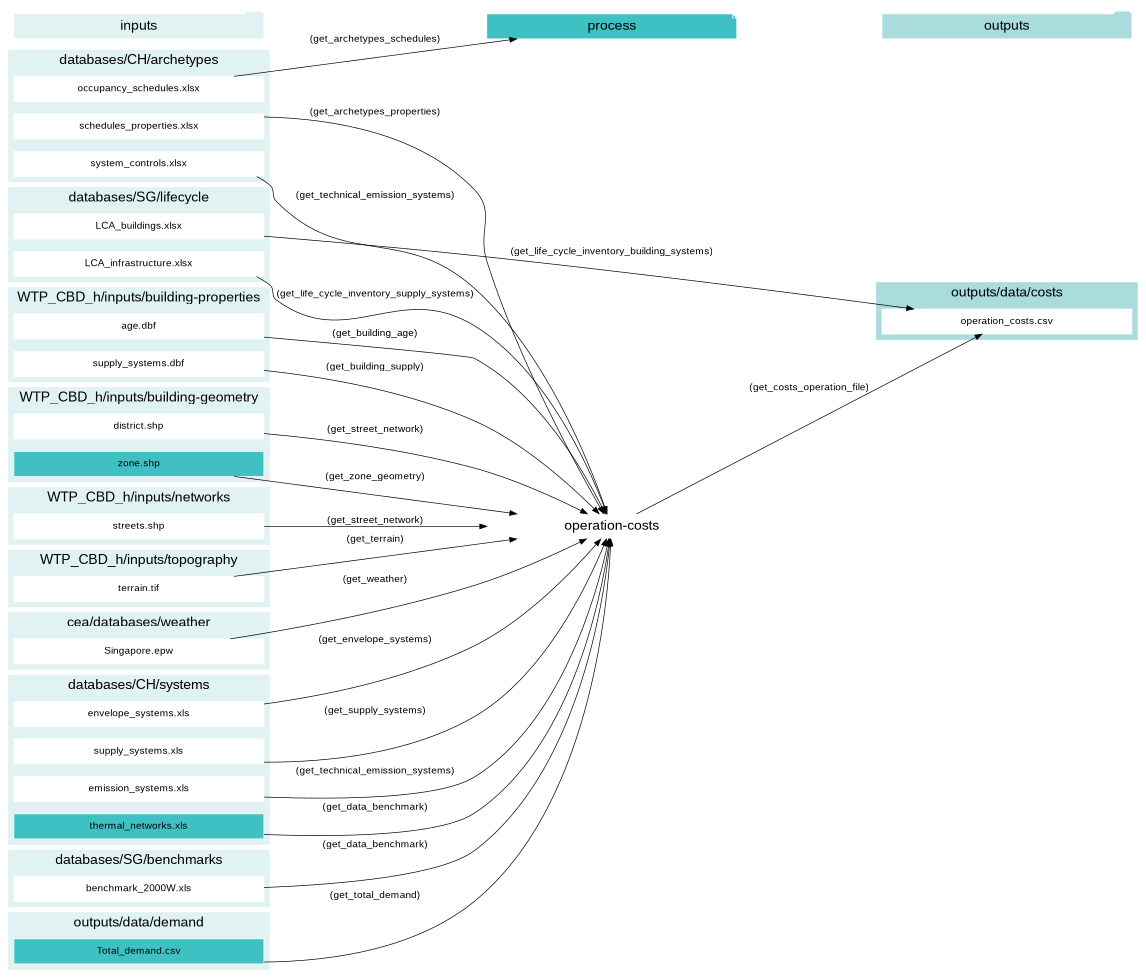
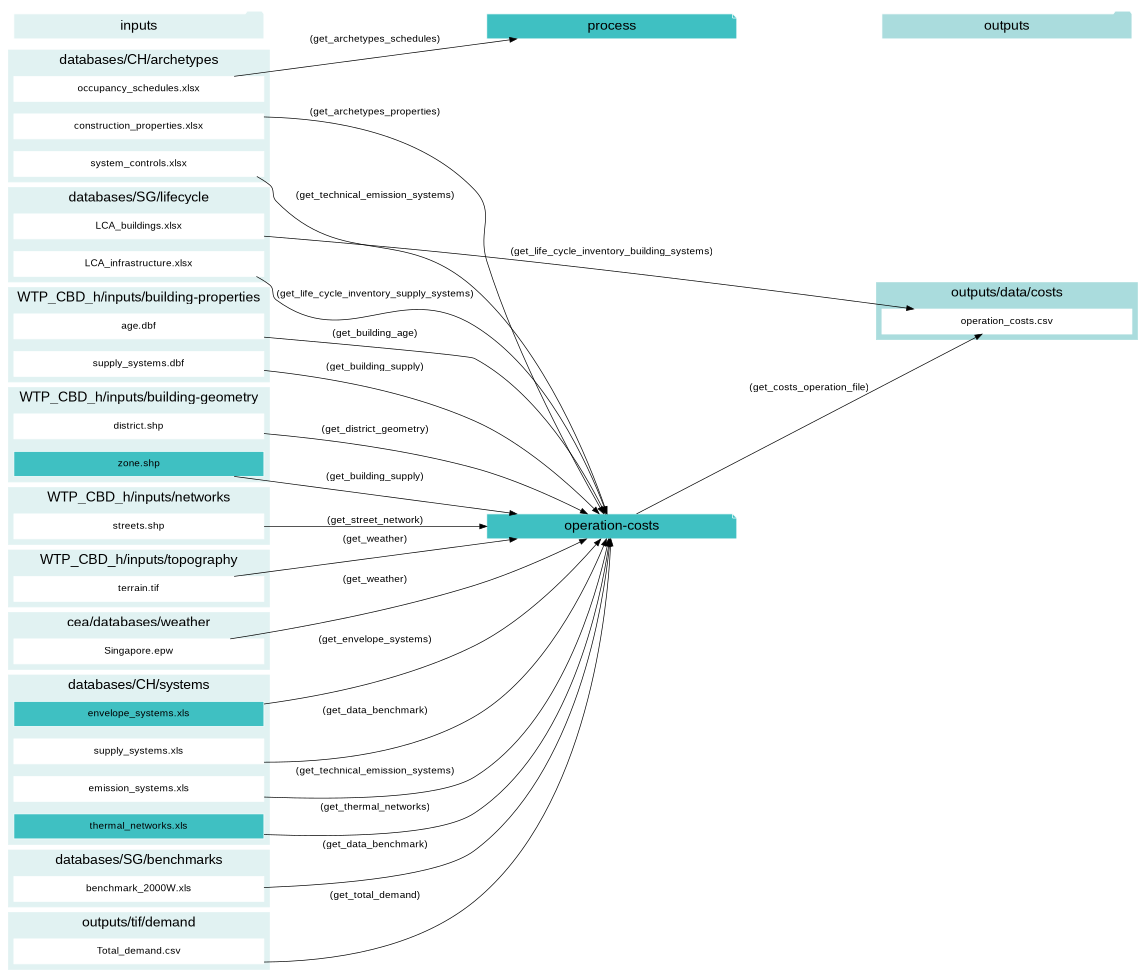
  digraph {
    fontname=arial
    newrank=true
    rankdir=LR
    node [color=white fixedsize=true fontname=arial fontsize=15 shape=box style=filled]
    edge [fontname=arial fontsize=15]
    process [fillcolor="#3FC0C2" fontsize=20 shape=note width=5]
    outputs [fillcolor="#aadcdd" fontsize=20 shape=folder width=5]
    inputs [fillcolor="#E1F2F2" fontsize=20 shape=folder width=5]
    "age.dbf" [width=5]
    "supply_systems.dbf" [width=5]
    "district.shp" [width=5]
    "zone.shp" [fillcolor="#3FC0C2" width=5]
    "streets.shp" [width=5]
    "terrain.tif" [width=5]
    "Singapore.epw" [width=5]
-   "construction_properties.xlsx" [width=5 label="schedules_properties.xlsx"]
+   "construction_properties.xlsx" [width=5]
    "occupancy_schedules.xlsx" [width=5]
    "system_controls.xlsx" [width=5]
-   "envelope_systems.xls" [width=5]
+   "envelope_systems.xls" [width=5 fillcolor="#3FC0C2"]
    "supply_systems.xls" [width=5]
    "emission_systems.xls" [width=5]
    "thermal_networks.xls" [fillcolor="#3FC0C2" width=5]
    "benchmark_2000W.xls" [width=5]
    "LCA_buildings.xlsx" [width=5]
    "LCA_infrastructure.xlsx" [width=5]
    "operation_costs.csv" [width=5]
-   "Total_demand.csv" [width=5 fillcolor="#3FC0C2"]
-   "operation-costs" [fillcolor=white fontsize=20 shape=note width=5]
+   "Total_demand.csv" [width=5]
+   "operation-costs" [fillcolor="#3FC0C2" fontsize=20 shape=note width=5]
    subgraph cluster_1 {
      fontsize=25
      style=invis
      process
      outputs
      inputs
    }
    subgraph cluster_2 {
      color="#E1F2F2"
      fontsize=20
      label="WTP_CBD_h/inputs/building-properties"
      rank=same
      style=filled
      "age.dbf"
      "supply_systems.dbf"
    }
    subgraph cluster_3 {
      color="#E1F2F2"
      fontsize=20
      label="WTP_CBD_h/inputs/building-geometry"
      rank=same
      style=filled
      "district.shp"
      "zone.shp"
    }
    subgraph cluster_4 {
      color="#E1F2F2"
      fontsize=20
      label="WTP_CBD_h/inputs/networks"
      rank=same
      style=filled
      "streets.shp"
    }
    subgraph cluster_5 {
      color="#E1F2F2"
      fontsize=20
      label="WTP_CBD_h/inputs/topography"
      rank=same
      style=filled
      "terrain.tif"
    }
    subgraph cluster_6 {
      color="#E1F2F2"
      fontsize=20
      label="cea/databases/weather"
      rank=same
      style=filled
      "Singapore.epw"
    }
    subgraph cluster_7 {
      color="#E1F2F2"
      fontsize=20
      label="databases/CH/archetypes"
      rank=same
      style=filled
      "construction_properties.xlsx"
      "occupancy_schedules.xlsx"
      "system_controls.xlsx"
    }
    subgraph cluster_8 {
      color="#E1F2F2"
      fontsize=20
      label="databases/CH/systems"
      rank=same
      style=filled
      "envelope_systems.xls"
      "supply_systems.xls"
      "emission_systems.xls"
      "thermal_networks.xls"
    }
    subgraph cluster_9 {
      color="#E1F2F2"
      fontsize=20
      label="databases/SG/benchmarks"
      rank=same
      style=filled
      "benchmark_2000W.xls"
    }
    subgraph cluster_10 {
      color="#E1F2F2"
      fontsize=20
      label="databases/SG/lifecycle"
      rank=same
      style=filled
      "LCA_buildings.xlsx"
      "LCA_infrastructure.xlsx"
    }
    subgraph cluster_11 {
      color="#aadcdd"
      fontsize=20
      label="outputs/data/costs"
      rank=same
      style=filled
      "operation_costs.csv"
    }
    subgraph cluster_12 {
      color="#E1F2F2"
      fontsize=20
-     label="outputs/data/demand"
+     label="outputs/tif/demand"
      rank=same
      style=filled
      "Total_demand.csv"
    }
    process -> outputs [style=invis]
    inputs -> process [style=invis]
    "age.dbf" -> "operation-costs" [label="(get_building_age)"]
    "supply_systems.dbf" -> "operation-costs" [label="(get_building_supply)"]
-   "district.shp" -> "operation-costs" [label="(get_street_network)"]
-   "zone.shp" -> "operation-costs" [label="(get_zone_geometry)"]
+   "district.shp" -> "operation-costs" [label="(get_district_geometry)"]
+   "zone.shp" -> "operation-costs" [label="(get_building_supply)"]
    "streets.shp" -> "operation-costs" [label="(get_street_network)"]
-   "terrain.tif" -> "operation-costs" [label="(get_terrain)"]
+   "terrain.tif" -> "operation-costs" [label="(get_weather)"]
    "Singapore.epw" -> "operation-costs" [label="(get_weather)"]
    "construction_properties.xlsx" -> "operation-costs" [label="(get_archetypes_properties)"]
    "occupancy_schedules.xlsx" -> process [label="(get_archetypes_schedules)"]
    "system_controls.xlsx" -> "operation-costs" [label="(get_technical_emission_systems)"]
    "envelope_systems.xls" -> "operation-costs" [label="(get_envelope_systems)"]
-   "supply_systems.xls" -> "operation-costs" [label="(get_supply_systems)"]
+   "supply_systems.xls" -> "operation-costs" [label="(get_data_benchmark)"]
    "emission_systems.xls" -> "operation-costs" [label="(get_technical_emission_systems)"]
-   "thermal_networks.xls" -> "operation-costs" [label="(get_data_benchmark)"]
+   "thermal_networks.xls" -> "operation-costs" [label="(get_thermal_networks)"]
    "benchmark_2000W.xls" -> "operation-costs" [label="(get_data_benchmark)"]
    "LCA_buildings.xlsx" -> "operation_costs.csv" [label="(get_life_cycle_inventory_building_systems)"]
    "LCA_infrastructure.xlsx" -> "operation-costs" [label="(get_life_cycle_inventory_supply_systems)"]
    "Total_demand.csv" -> "operation-costs" [label="(get_total_demand)"]
    "operation-costs" -> "operation_costs.csv" [label="(get_costs_operation_file)"]
  }
